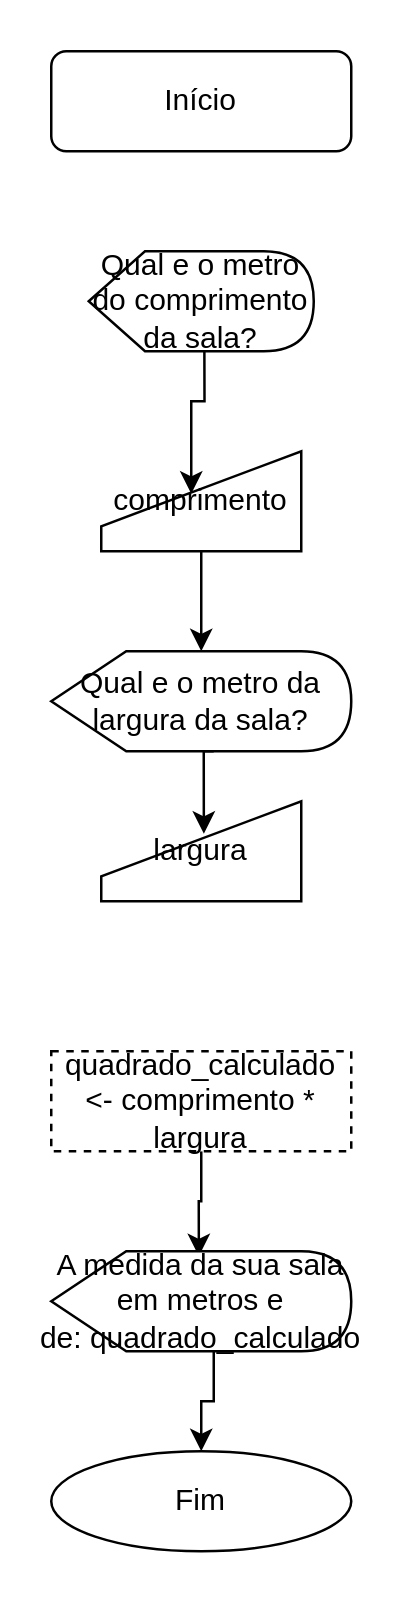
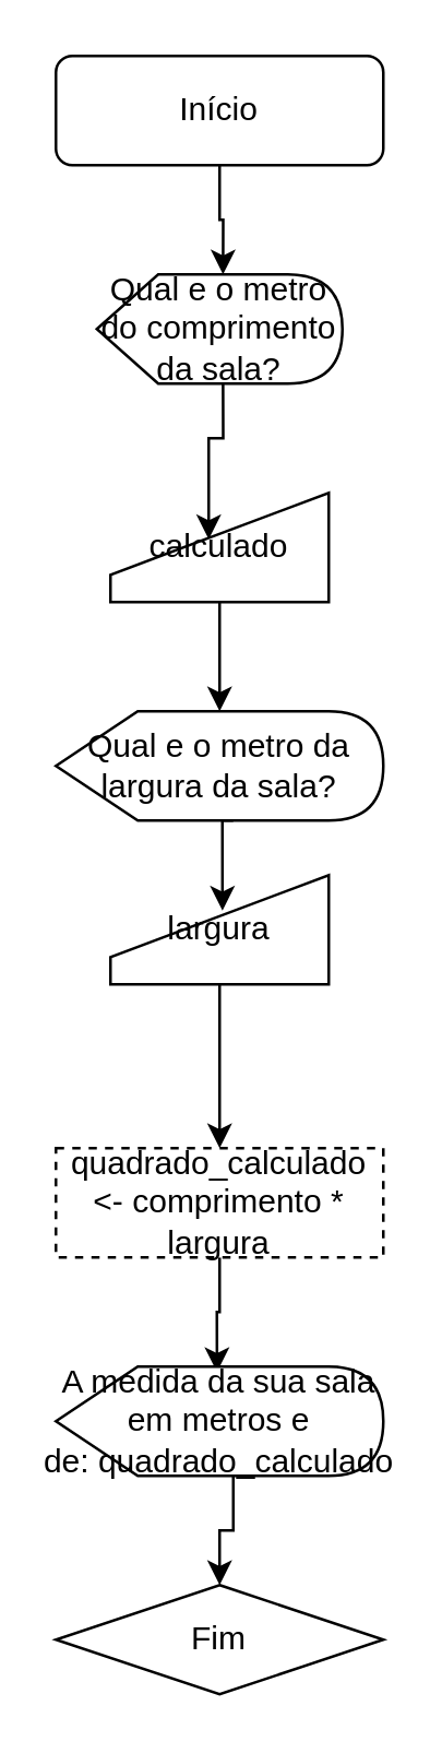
  <mxCell id="0" />
  <mxCell id="1" parent="0" />
+ <mxCell id="2" style="edgeStyle=orthogonalEdgeStyle;rounded=0;orthogonalLoop=1;jettySize=auto;html=1;exitX=0.5;exitY=1;exitDx=0;exitDy=0;entryX=0;entryY=0;entryDx=46.25;entryDy=0;entryPerimeter=0;" edge="1" parent="1" source="3" target="5"><mxGeometry relative="1" as="geometry" /></mxCell>
  <mxCell id="3" value="Início" style="whiteSpace=wrap;html=1;rounded=1;" vertex="1" parent="1"><mxGeometry x="20" y="20" width="120" height="40" as="geometry" /></mxCell>
  <mxCell id="4" style="edgeStyle=orthogonalEdgeStyle;rounded=0;orthogonalLoop=1;jettySize=auto;html=1;exitX=0;exitY=0;exitDx=46.25;exitDy=40;exitPerimeter=0;entryX=0.45;entryY=0.425;entryDx=0;entryDy=0;entryPerimeter=0;" edge="1" parent="1" source="5" target="7"><mxGeometry relative="1" as="geometry" /></mxCell>
  <mxCell id="5" value="Qual e o metro do comprimento da sala?" style="shape=display;whiteSpace=wrap;html=1;" vertex="1" parent="1"><mxGeometry x="35" y="100" width="90" height="40" as="geometry" /></mxCell>
  <mxCell id="6" style="edgeStyle=orthogonalEdgeStyle;rounded=0;orthogonalLoop=1;jettySize=auto;html=1;exitX=0.5;exitY=1;exitDx=0;exitDy=0;entryX=0.5;entryY=0;entryDx=0;entryDy=0;" edge="1" parent="1" source="7"><mxGeometry relative="1" as="geometry"><mxPoint x="80" y="260" as="targetPoint" /></mxGeometry></mxCell>
- <mxCell id="7" value="comprimento" style="shape=manualInput;whiteSpace=wrap;html=1;" vertex="1" parent="1"><mxGeometry x="40" y="180" width="80" height="40" as="geometry" /></mxCell>
+ <mxCell id="7" value="calculado" style="shape=manualInput;whiteSpace=wrap;html=1;" vertex="1" parent="1"><mxGeometry x="40" y="180" width="80" height="40" as="geometry" /></mxCell>
  <mxCell id="8" style="edgeStyle=orthogonalEdgeStyle;rounded=0;orthogonalLoop=1;jettySize=auto;html=1;exitX=0;exitY=0;exitDx=65;exitDy=40;exitPerimeter=0;entryX=0.513;entryY=0.325;entryDx=0;entryDy=0;entryPerimeter=0;" edge="1" parent="1" source="9" target="12"><mxGeometry relative="1" as="geometry" /></mxCell>
  <mxCell id="9" value="Qual e o metro da largura da sala?" style="shape=display;whiteSpace=wrap;html=1;" vertex="1" parent="1"><mxGeometry x="20" y="260" width="120" height="40" as="geometry" /></mxCell>
- <mxCell id="10" value="Fim" style="ellipse;whiteSpace=wrap;html=1;" vertex="1" parent="1"><mxGeometry x="20" y="580" width="120" height="40" as="geometry" /></mxCell>
+ <mxCell id="10" value="Fim" style="rhombus;whiteSpace=wrap;html=1;" vertex="1" parent="1"><mxGeometry x="20" y="580" width="120" height="40" as="geometry" /></mxCell>
+ <mxCell id="11" style="edgeStyle=orthogonalEdgeStyle;rounded=0;orthogonalLoop=1;jettySize=auto;html=1;exitX=0.5;exitY=1;exitDx=0;exitDy=0;entryX=0.5;entryY=0;entryDx=0;entryDy=0;" edge="1" parent="1" source="12" target="14"><mxGeometry relative="1" as="geometry" /></mxCell>
  <mxCell id="12" value="largura" style="shape=manualInput;whiteSpace=wrap;html=1;" vertex="1" parent="1"><mxGeometry x="40" y="320" width="80" height="40" as="geometry" /></mxCell>
  <mxCell id="13" style="edgeStyle=orthogonalEdgeStyle;rounded=0;orthogonalLoop=1;jettySize=auto;html=1;exitX=0.5;exitY=1;exitDx=0;exitDy=0;entryX=0.492;entryY=0.05;entryDx=0;entryDy=0;entryPerimeter=0;" edge="1" parent="1" source="14" target="16"><mxGeometry relative="1" as="geometry" /></mxCell>
  <mxCell id="14" value="quadrado_calculado &amp;lt;- comprimento * largura" style="rounded=0;whiteSpace=wrap;html=1;dashed=1;" vertex="1" parent="1"><mxGeometry x="20" y="420" width="120" height="40" as="geometry" /></mxCell>
  <mxCell id="15" style="edgeStyle=orthogonalEdgeStyle;rounded=0;orthogonalLoop=1;jettySize=auto;html=1;exitX=0;exitY=0;exitDx=65;exitDy=40;exitPerimeter=0;entryX=0.5;entryY=0;entryDx=0;entryDy=0;" edge="1" parent="1" source="16" target="10"><mxGeometry relative="1" as="geometry" /></mxCell>
  <mxCell id="16" value="A medida da sua sala em metros e de:&amp;nbsp;quadrado_calculado" style="shape=display;whiteSpace=wrap;html=1;" vertex="1" parent="1"><mxGeometry x="20" y="500" width="120" height="40" as="geometry" /></mxCell>
